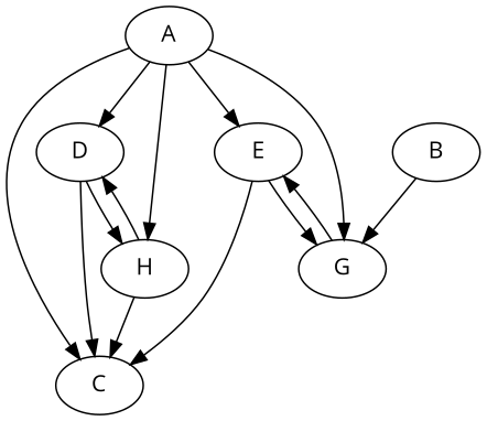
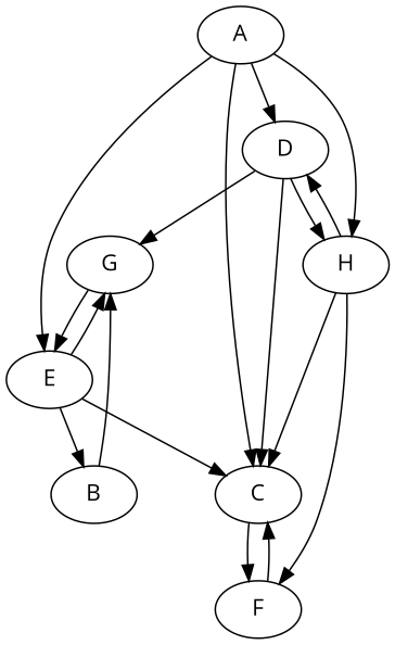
  digraph {
    fontname="Open Sans"
    node [fontname="Open Sans"]
    edge [fontname="Open Sans"]
    A
    C
    D
    E
    G
    H
+   F
    B
    A -> C
    A -> D
    A -> E
-   A -> G
+   D -> G
    A -> H
+   C -> F
    D -> C
    D -> H
    E -> C
    E -> G
+   E -> B
    G -> E
    H -> C
    H -> D
+   H -> F
+   F -> C
    B -> G
  }
